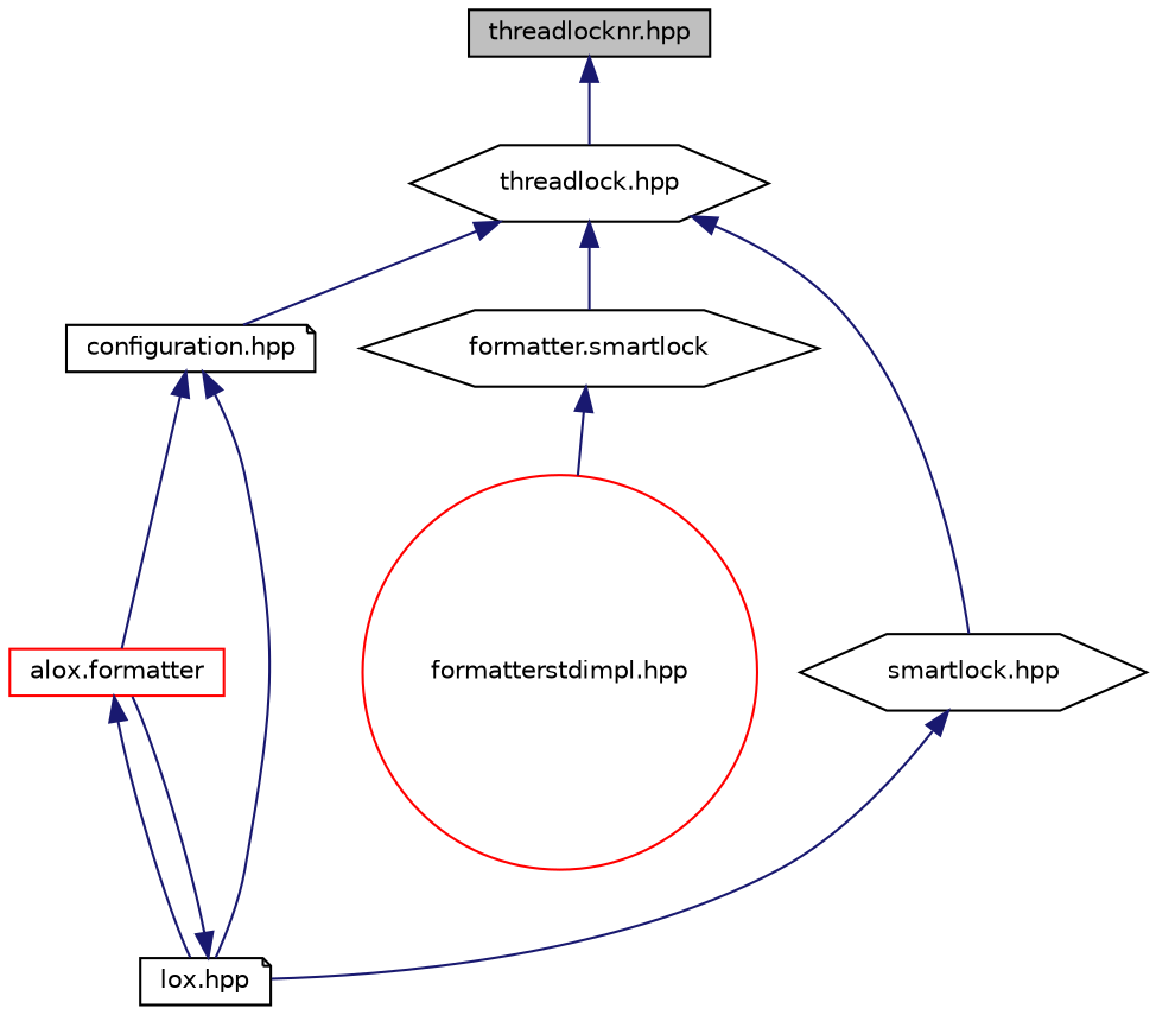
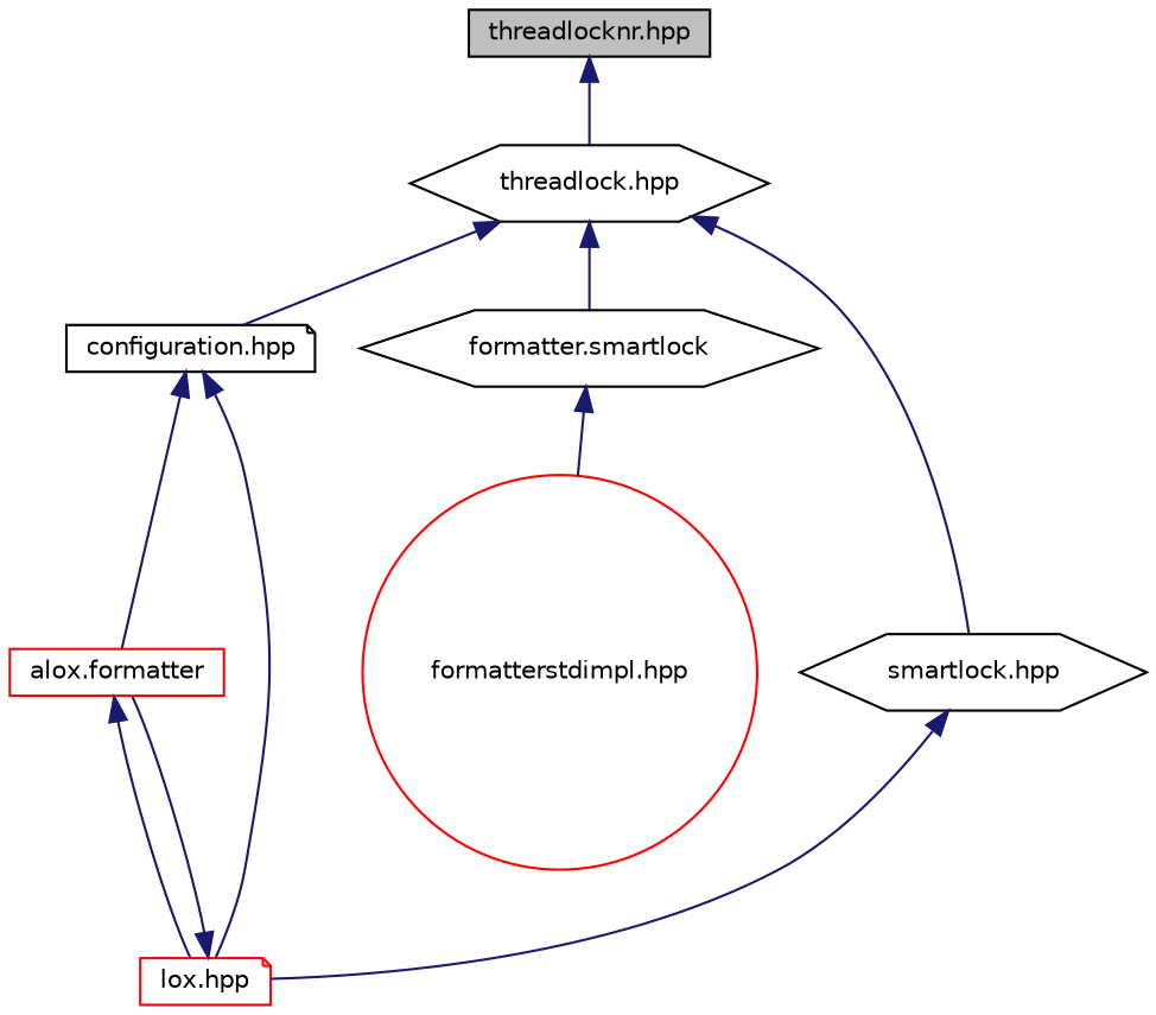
  digraph {
    node [color=black fillcolor=white fontname=Helvetica fontsize=10 shape=hexagon style=filled]
    edge [color=midnightblue dir=back fontname=Helvetica fontsize=10 labelfontname=Helvetica labelfontsize=10 style=solid]
    n1 [fillcolor=grey75 fontcolor=black height=0.2 label="threadlocknr.hpp" shape=box width=0.4]
    n2 [height=0.2 label="threadlock.hpp" width=0.4]
    n3 [height=0.2 label="configuration.hpp" shape=note width=0.4]
    n4 [height=0.2 label="formatter.smartlock" width=0.4]
    n5 [height=0.2 label="smartlock.hpp" width=0.4]
    n6 [color=red height=0.2 label="alox.formatter" shape=box width=0.4]
-   n7 [height=0.2 label="lox.hpp" shape=note width=0.4]
+   n7 [color=red height=0.2 label="lox.hpp" shape=note width=0.4]
    n8 [color=red height=0.2 label="formatterstdimpl.hpp" shape=circle width=0.4]
    n1 -> n2
    n2 -> n3
    n2 -> n4
    n2 -> n5
    n3 -> n6
    n3 -> n7
    n4 -> n8
    n5 -> n7
    n6 -> n7
    n7 -> n6
  }
